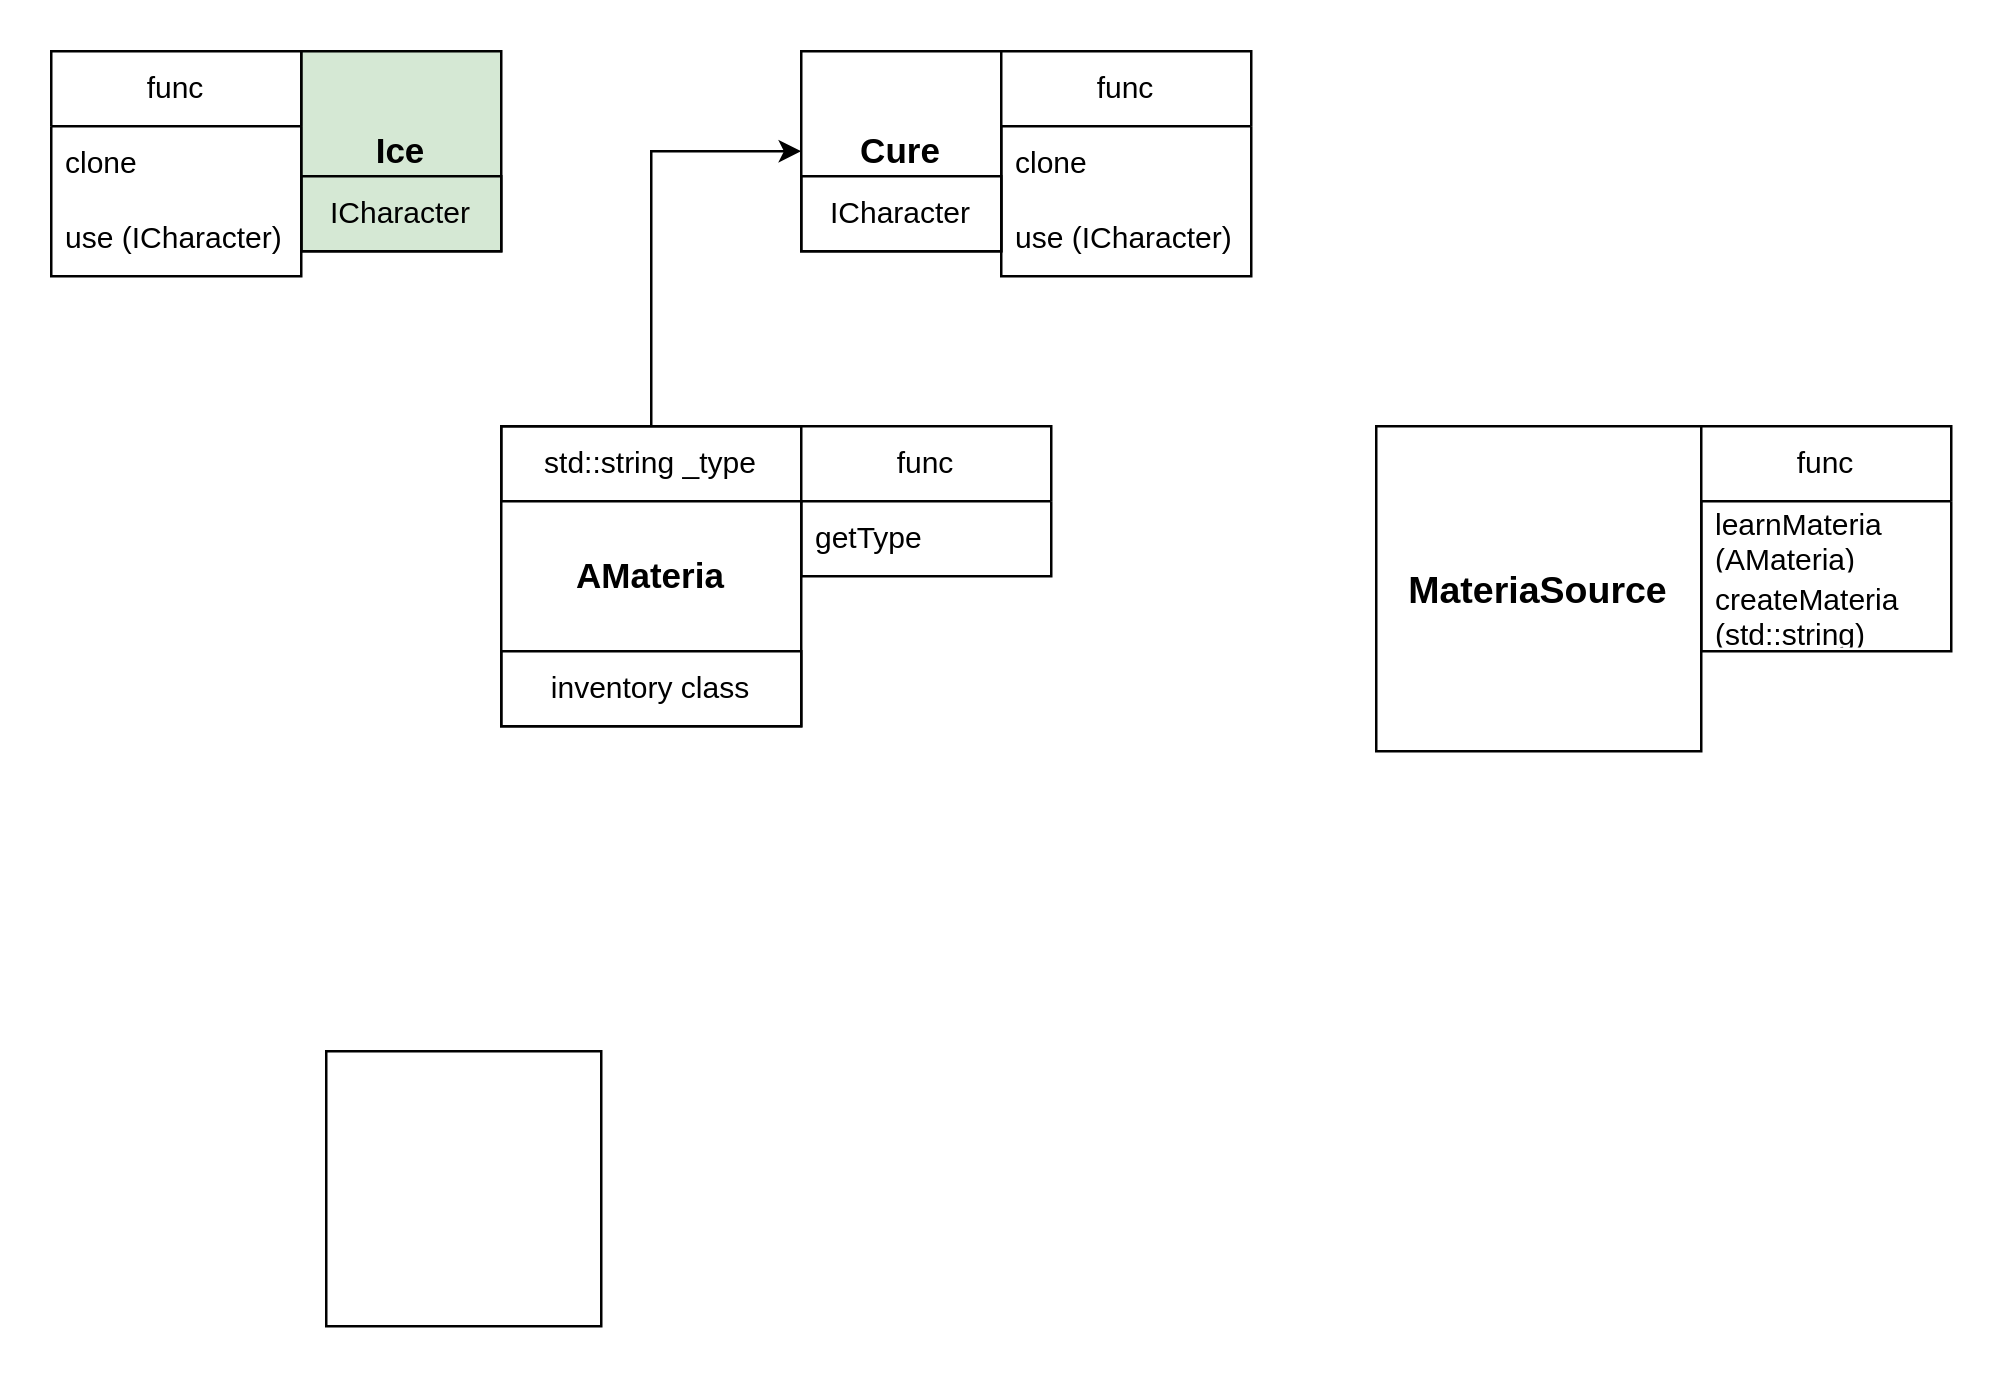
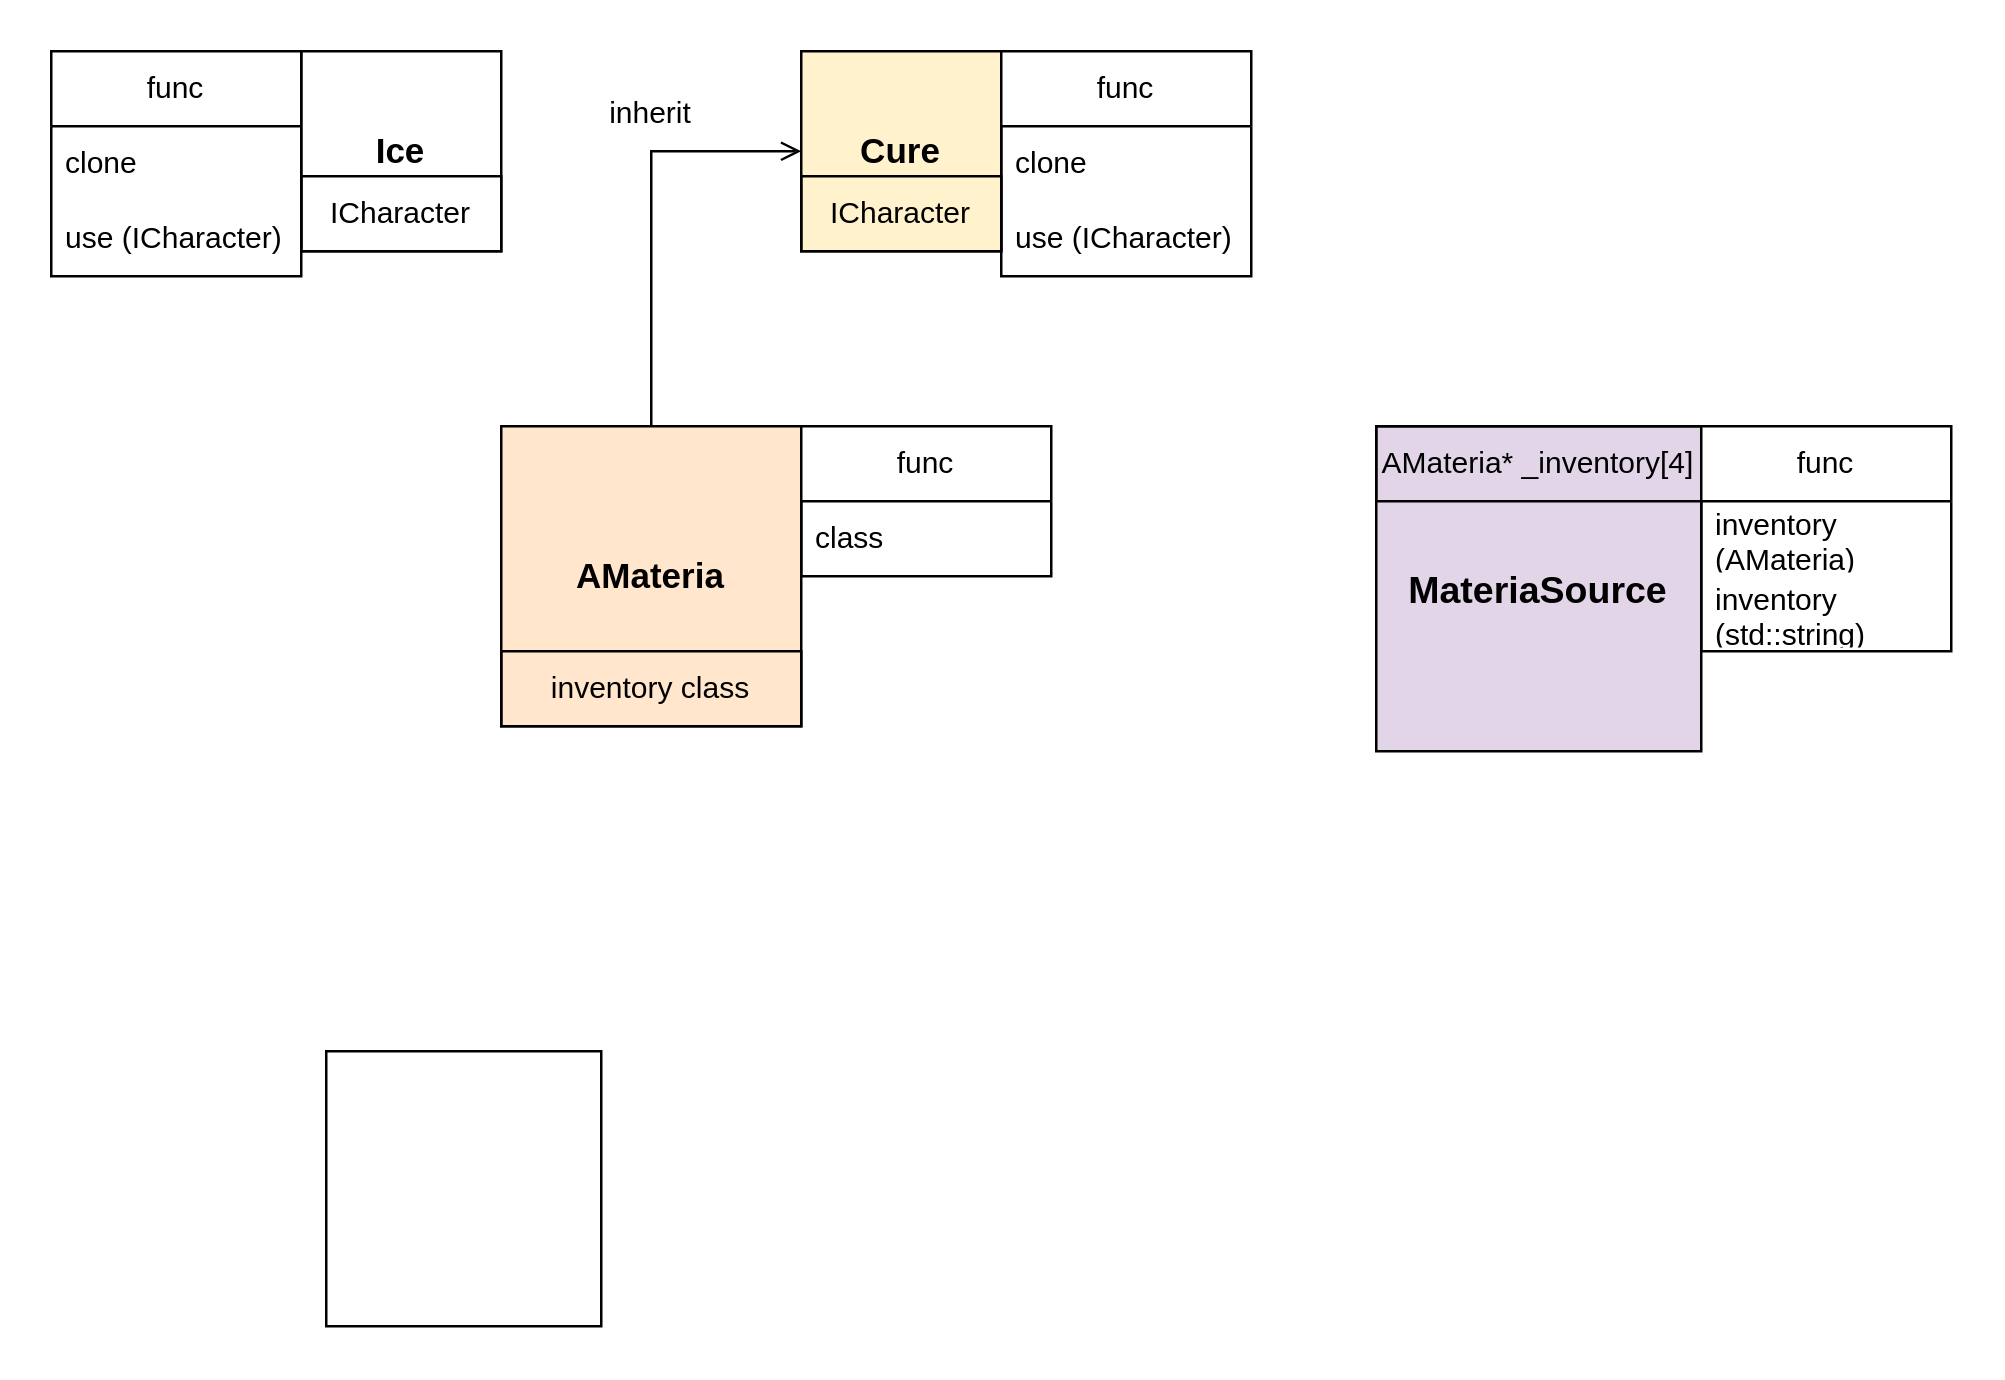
  <mxCell id="0" />
  <mxCell id="1" parent="0" />
- <mxCell id="2" value="" style="edgeStyle=orthogonalEdgeStyle;rounded=0;orthogonalLoop=1;jettySize=auto;html=1;entryX=0;entryY=0.5;entryDx=0;entryDy=0;" edge="1" parent="1" source="3" target="6"><mxGeometry relative="1" as="geometry"><mxPoint x="260" y="60" as="targetPoint" /></mxGeometry></mxCell>
- <mxCell id="3" value="&lt;font style=&quot;font-size: 14px;&quot;&gt;&lt;b&gt;AMateria&lt;/b&gt;&lt;/font&gt;" style="whiteSpace=wrap;html=1;aspect=fixed;" vertex="1" parent="1"><mxGeometry x="200" y="170" width="120" height="120" as="geometry" /></mxCell>
+ <mxCell id="2" value="" style="edgeStyle=orthogonalEdgeStyle;rounded=0;orthogonalLoop=1;jettySize=auto;html=1;entryX=0;entryY=0.5;entryDx=0;entryDy=0;endArrow=open;" edge="1" parent="1" source="3" target="6"><mxGeometry relative="1" as="geometry"><mxPoint x="260" y="60" as="targetPoint" /></mxGeometry></mxCell>
+ <mxCell id="3" value="&lt;font style=&quot;font-size: 14px;&quot;&gt;&lt;b&gt;AMateria&lt;/b&gt;&lt;/font&gt;" style="whiteSpace=wrap;html=1;aspect=fixed;fillColor=#ffe6cc;" vertex="1" parent="1"><mxGeometry x="200" y="170" width="120" height="120" as="geometry" /></mxCell>
  <mxCell id="4" value="inventory class" style="text;html=1;align=center;verticalAlign=middle;whiteSpace=wrap;rounded=0;strokeColor=default;" vertex="1" parent="1"><mxGeometry x="200" y="260" width="120" height="30" as="geometry" /></mxCell>
- <mxCell id="5" value="std::string _type" style="text;html=1;align=center;verticalAlign=middle;whiteSpace=wrap;rounded=0;strokeColor=default;" vertex="1" parent="1"><mxGeometry x="200" y="170" width="120" height="30" as="geometry" /></mxCell>
- <mxCell id="6" value="&lt;b&gt;&lt;font style=&quot;font-size: 14px;&quot;&gt;Cure&lt;/font&gt;&lt;/b&gt;" style="whiteSpace=wrap;html=1;aspect=fixed;" vertex="1" parent="1"><mxGeometry x="320" y="20" width="80" height="80" as="geometry" /></mxCell>
- <mxCell id="7" value="&lt;b&gt;&lt;font style=&quot;font-size: 14px;&quot;&gt;Ice&lt;/font&gt;&lt;/b&gt;" style="whiteSpace=wrap;html=1;aspect=fixed;fillColor=#d5e8d4;" vertex="1" parent="1"><mxGeometry x="120" y="20" width="80" height="80" as="geometry" /></mxCell>
+ <mxCell id="6" value="&lt;b&gt;&lt;font style=&quot;font-size: 14px;&quot;&gt;Cure&lt;/font&gt;&lt;/b&gt;" style="whiteSpace=wrap;html=1;aspect=fixed;fillColor=#fff2cc;" vertex="1" parent="1"><mxGeometry x="320" y="20" width="80" height="80" as="geometry" /></mxCell>
+ <mxCell id="7" value="&lt;b&gt;&lt;font style=&quot;font-size: 14px;&quot;&gt;Ice&lt;/font&gt;&lt;/b&gt;" style="whiteSpace=wrap;html=1;aspect=fixed;" vertex="1" parent="1"><mxGeometry x="120" y="20" width="80" height="80" as="geometry" /></mxCell>
  <mxCell id="8" value="ICharacter" style="text;html=1;align=center;verticalAlign=middle;whiteSpace=wrap;rounded=0;strokeColor=default;" vertex="1" parent="1"><mxGeometry x="120" y="70" width="80" height="30" as="geometry" /></mxCell>
  <mxCell id="9" value="ICharacter" style="text;html=1;align=center;verticalAlign=middle;whiteSpace=wrap;rounded=0;strokeColor=default;" vertex="1" parent="1"><mxGeometry x="320" y="70" width="80" height="30" as="geometry" /></mxCell>
- <mxCell id="11" value="&lt;b&gt;&lt;font style=&quot;font-size: 15px;&quot;&gt;MateriaSource&lt;/font&gt;&lt;/b&gt;" style="whiteSpace=wrap;html=1;aspect=fixed;" vertex="1" parent="1"><mxGeometry x="550" y="170" width="130" height="130" as="geometry" /></mxCell>
+ <mxCell id="10" value="inherit" style="text;html=1;align=center;verticalAlign=middle;whiteSpace=wrap;rounded=0;" vertex="1" parent="1"><mxGeometry x="230" y="30" width="60" height="30" as="geometry" /></mxCell>
+ <mxCell id="11" value="&lt;b&gt;&lt;font style=&quot;font-size: 15px;&quot;&gt;MateriaSource&lt;/font&gt;&lt;/b&gt;" style="whiteSpace=wrap;html=1;aspect=fixed;fillColor=#e1d5e7;" vertex="1" parent="1"><mxGeometry x="550" y="170" width="130" height="130" as="geometry" /></mxCell>
+ <mxCell id="12" value="AMateria* _inventory[4]" style="text;html=1;align=center;verticalAlign=middle;whiteSpace=wrap;rounded=0;strokeColor=default;" vertex="1" parent="1"><mxGeometry x="550" y="170" width="130" height="30" as="geometry" /></mxCell>
  <mxCell id="13" value="func" style="swimlane;fontStyle=0;childLayout=stackLayout;horizontal=1;startSize=30;horizontalStack=0;resizeParent=1;resizeParentMax=0;resizeLast=0;collapsible=1;marginBottom=0;whiteSpace=wrap;html=1;" vertex="1" parent="1"><mxGeometry x="400" y="20" width="100" height="90" as="geometry" /></mxCell>
  <mxCell id="14" value="clone" style="text;strokeColor=none;fillColor=none;align=left;verticalAlign=middle;spacingLeft=4;spacingRight=4;overflow=hidden;points=[[0,0.5],[1,0.5]];portConstraint=eastwest;rotatable=0;whiteSpace=wrap;html=1;" vertex="1" parent="13"><mxGeometry y="30" width="100" height="30" as="geometry" /></mxCell>
  <mxCell id="15" value="use (ICharacter)" style="text;strokeColor=none;fillColor=none;align=left;verticalAlign=middle;spacingLeft=4;spacingRight=4;overflow=hidden;points=[[0,0.5],[1,0.5]];portConstraint=eastwest;rotatable=0;whiteSpace=wrap;html=1;" vertex="1" parent="13"><mxGeometry y="60" width="100" height="30" as="geometry" /></mxCell>
  <mxCell id="16" value="func" style="swimlane;fontStyle=0;childLayout=stackLayout;horizontal=1;startSize=30;horizontalStack=0;resizeParent=1;resizeParentMax=0;resizeLast=0;collapsible=1;marginBottom=0;whiteSpace=wrap;html=1;" vertex="1" parent="1"><mxGeometry x="20" y="20" width="100" height="90" as="geometry" /></mxCell>
  <mxCell id="17" value="clone" style="text;strokeColor=none;fillColor=none;align=left;verticalAlign=middle;spacingLeft=4;spacingRight=4;overflow=hidden;points=[[0,0.5],[1,0.5]];portConstraint=eastwest;rotatable=0;whiteSpace=wrap;html=1;" vertex="1" parent="16"><mxGeometry y="30" width="100" height="30" as="geometry" /></mxCell>
  <mxCell id="18" value="use (ICharacter)" style="text;strokeColor=none;fillColor=none;align=left;verticalAlign=middle;spacingLeft=4;spacingRight=4;overflow=hidden;points=[[0,0.5],[1,0.5]];portConstraint=eastwest;rotatable=0;whiteSpace=wrap;html=1;" vertex="1" parent="16"><mxGeometry y="60" width="100" height="30" as="geometry" /></mxCell>
  <mxCell id="19" value="func" style="swimlane;fontStyle=0;childLayout=stackLayout;horizontal=1;startSize=30;horizontalStack=0;resizeParent=1;resizeParentMax=0;resizeLast=0;collapsible=1;marginBottom=0;whiteSpace=wrap;html=1;" vertex="1" parent="1"><mxGeometry x="320" y="170" width="100" height="60" as="geometry"><mxRectangle x="430" y="270" width="60" height="30" as="alternateBounds" /></mxGeometry></mxCell>
- <mxCell id="20" value="getType" style="text;strokeColor=none;fillColor=none;align=left;verticalAlign=middle;spacingLeft=4;spacingRight=4;overflow=hidden;points=[[0,0.5],[1,0.5]];portConstraint=eastwest;rotatable=0;whiteSpace=wrap;html=1;" vertex="1" parent="19"><mxGeometry y="30" width="100" height="30" as="geometry" /></mxCell>
+ <mxCell id="20" value="class" style="text;strokeColor=none;fillColor=none;align=left;verticalAlign=middle;spacingLeft=4;spacingRight=4;overflow=hidden;points=[[0,0.5],[1,0.5]];portConstraint=eastwest;rotatable=0;whiteSpace=wrap;html=1;" vertex="1" parent="19"><mxGeometry y="30" width="100" height="30" as="geometry" /></mxCell>
  <mxCell id="21" value="func" style="swimlane;fontStyle=0;childLayout=stackLayout;horizontal=1;startSize=30;horizontalStack=0;resizeParent=1;resizeParentMax=0;resizeLast=0;collapsible=1;marginBottom=0;whiteSpace=wrap;html=1;" vertex="1" parent="1"><mxGeometry x="680" y="170" width="100" height="90" as="geometry" /></mxCell>
- <mxCell id="22" value="learnMateria (AMateria)" style="text;strokeColor=none;fillColor=none;align=left;verticalAlign=middle;spacingLeft=4;spacingRight=4;overflow=hidden;points=[[0,0.5],[1,0.5]];portConstraint=eastwest;rotatable=0;whiteSpace=wrap;html=1;" vertex="1" parent="21"><mxGeometry y="30" width="100" height="30" as="geometry" /></mxCell>
- <mxCell id="23" value="createMateria (std::string)" style="text;strokeColor=none;fillColor=none;align=left;verticalAlign=middle;spacingLeft=4;spacingRight=4;overflow=hidden;points=[[0,0.5],[1,0.5]];portConstraint=eastwest;rotatable=0;whiteSpace=wrap;html=1;" vertex="1" parent="21"><mxGeometry y="60" width="100" height="30" as="geometry" /></mxCell>
+ <mxCell id="22" value="inventory (AMateria)" style="text;strokeColor=none;fillColor=none;align=left;verticalAlign=middle;spacingLeft=4;spacingRight=4;overflow=hidden;points=[[0,0.5],[1,0.5]];portConstraint=eastwest;rotatable=0;whiteSpace=wrap;html=1;" vertex="1" parent="21"><mxGeometry y="30" width="100" height="30" as="geometry" /></mxCell>
+ <mxCell id="23" value="inventory (std::string)" style="text;strokeColor=none;fillColor=none;align=left;verticalAlign=middle;spacingLeft=4;spacingRight=4;overflow=hidden;points=[[0,0.5],[1,0.5]];portConstraint=eastwest;rotatable=0;whiteSpace=wrap;html=1;" vertex="1" parent="21"><mxGeometry y="60" width="100" height="30" as="geometry" /></mxCell>
  <mxCell id="24" value="" style="whiteSpace=wrap;html=1;aspect=fixed;" vertex="1" parent="1"><mxGeometry x="130" y="420" width="110" height="110" as="geometry" /></mxCell>
